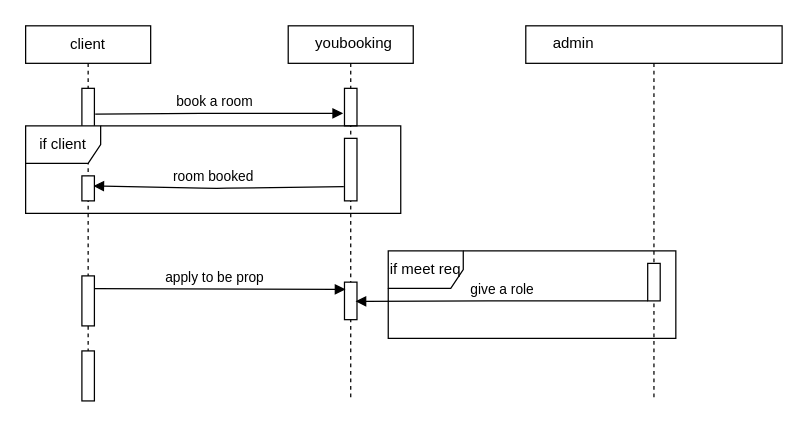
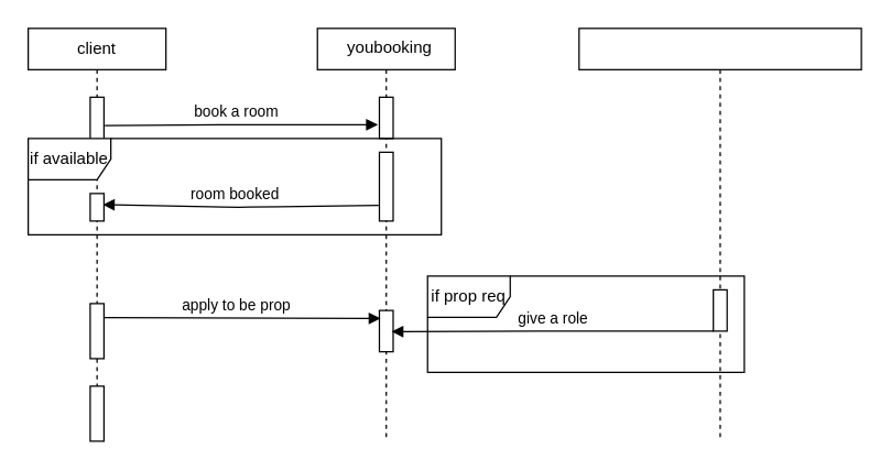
  <mxCell id="0" />
  <mxCell id="1" parent="0" />
  <mxCell id="2" value="client" style="shape=umlLifeline;perimeter=lifelinePerimeter;whiteSpace=wrap;html=1;container=1;collapsible=0;recursiveResize=0;outlineConnect=0;size=30;" vertex="1" parent="1"><mxGeometry x="20" y="20" width="100" height="300" as="geometry" /></mxCell>
  <mxCell id="3" value="" style="html=1;points=[];perimeter=orthogonalPerimeter;" vertex="1" parent="2"><mxGeometry x="45" y="50" width="10" height="40" as="geometry" /></mxCell>
  <mxCell id="4" value="" style="html=1;points=[];perimeter=orthogonalPerimeter;" vertex="1" parent="2"><mxGeometry x="45" y="200" width="10" height="40" as="geometry" /></mxCell>
  <mxCell id="5" value="" style="html=1;points=[];perimeter=orthogonalPerimeter;" vertex="1" parent="2"><mxGeometry x="45" y="260" width="10" height="40" as="geometry" /></mxCell>
  <mxCell id="6" value="&lt;div style=&quot;text-align: start;&quot;&gt;&lt;span style=&quot;background-color: initial; font-size: 0px;&quot;&gt;&lt;font face=&quot;monospace&quot; color=&quot;rgba(0, 0, 0, 0)&quot;&gt;youbooking&lt;/font&gt;&lt;/span&gt;&lt;/div&gt;" style="shape=umlLifeline;perimeter=lifelinePerimeter;whiteSpace=wrap;html=1;container=1;collapsible=0;recursiveResize=0;outlineConnect=0;size=30;" vertex="1" parent="1"><mxGeometry x="230" y="20" width="100" height="300" as="geometry" /></mxCell>
  <mxCell id="7" value="youbooking" style="text;whiteSpace=wrap;html=1;" vertex="1" parent="6"><mxGeometry x="20" width="90" height="20" as="geometry" /></mxCell>
  <mxCell id="8" value="" style="html=1;points=[];perimeter=orthogonalPerimeter;" vertex="1" parent="6"><mxGeometry x="45" y="50" width="10" height="30" as="geometry" /></mxCell>
  <mxCell id="9" value="" style="html=1;points=[];perimeter=orthogonalPerimeter;" vertex="1" parent="6"><mxGeometry x="45" y="205" width="10" height="30" as="geometry" /></mxCell>
  <mxCell id="10" value="&lt;div style=&quot;text-align: start;&quot;&gt;&lt;span style=&quot;background-color: initial; font-size: 0px;&quot;&gt;&lt;font face=&quot;monospace&quot; color=&quot;rgba(0, 0, 0, 0)&quot;&gt;youbooking&lt;/font&gt;&lt;/span&gt;&lt;/div&gt;" style="shape=umlLifeline;perimeter=lifelinePerimeter;whiteSpace=wrap;html=1;container=1;collapsible=0;recursiveResize=0;outlineConnect=0;size=30;" vertex="1" parent="1"><mxGeometry x="420" y="20" width="205" height="300" as="geometry" /></mxCell>
- <mxCell id="11" value="admin" style="text;whiteSpace=wrap;html=1;" vertex="1" parent="10"><mxGeometry x="20" width="90" height="20" as="geometry" /></mxCell>
- <mxCell id="12" value="if meet req" style="shape=umlFrame;whiteSpace=wrap;html=1;" vertex="1" parent="10"><mxGeometry x="-110" y="180" width="230" height="70" as="geometry" /></mxCell>
+ <mxCell id="12" value="if prop req" style="shape=umlFrame;whiteSpace=wrap;html=1;" vertex="1" parent="10"><mxGeometry x="-110" y="180" width="230" height="70" as="geometry" /></mxCell>
  <mxCell id="13" value="" style="html=1;points=[];perimeter=orthogonalPerimeter;" vertex="1" parent="10"><mxGeometry x="97.5" y="190" width="10" height="30" as="geometry" /></mxCell>
  <mxCell id="14" value="book a room" style="html=1;verticalAlign=bottom;endArrow=block;exitX=1.067;exitY=0.514;exitDx=0;exitDy=0;exitPerimeter=0;entryX=-0.109;entryY=0.667;entryDx=0;entryDy=0;entryPerimeter=0;" edge="1" parent="1" source="3" target="8"><mxGeometry x="-0.046" width="80" relative="1" as="geometry"><mxPoint x="80" y="90" as="sourcePoint" /><mxPoint x="280" y="90" as="targetPoint" /><Array as="points"><mxPoint x="170" y="90" /></Array><mxPoint as="offset" /></mxGeometry></mxCell>
- <mxCell id="15" value="if client" style="shape=umlFrame;whiteSpace=wrap;html=1;" vertex="1" parent="1"><mxGeometry x="20" y="100" width="300" height="70" as="geometry" /></mxCell>
+ <mxCell id="15" value="if available" style="shape=umlFrame;whiteSpace=wrap;html=1;" vertex="1" parent="1"><mxGeometry x="20" y="100" width="300" height="70" as="geometry" /></mxCell>
  <mxCell id="16" value="" style="html=1;points=[];perimeter=orthogonalPerimeter;" vertex="1" parent="1"><mxGeometry x="275" y="110" width="10" height="50" as="geometry" /></mxCell>
  <mxCell id="17" value="room booked" style="html=1;verticalAlign=bottom;endArrow=none;entryX=-0.055;entryY=0.772;entryDx=0;entryDy=0;entryPerimeter=0;startArrow=block;startFill=1;endFill=0;exitX=0.918;exitY=0.404;exitDx=0;exitDy=0;exitPerimeter=0;" edge="1" parent="1" source="18" target="16"><mxGeometry x="-0.046" width="80" relative="1" as="geometry"><mxPoint x="70" y="140" as="sourcePoint" /><mxPoint x="275" y="140.01" as="targetPoint" /><Array as="points"><mxPoint x="171" y="150" /></Array><mxPoint as="offset" /></mxGeometry></mxCell>
  <mxCell id="18" value="" style="html=1;points=[];perimeter=orthogonalPerimeter;" vertex="1" parent="1"><mxGeometry x="65" y="140" width="10" height="20" as="geometry" /></mxCell>
  <mxCell id="19" value="apply to be prop" style="html=1;verticalAlign=bottom;endArrow=block;exitX=1.009;exitY=0.255;exitDx=0;exitDy=0;exitPerimeter=0;entryX=0.079;entryY=0.192;entryDx=0;entryDy=0;entryPerimeter=0;" edge="1" parent="1" source="4" target="9"><mxGeometry x="-0.046" width="80" relative="1" as="geometry"><mxPoint x="80" y="190" as="sourcePoint" /><mxPoint x="270" y="190" as="targetPoint" /><Array as="points" /><mxPoint as="offset" /></mxGeometry></mxCell>
  <mxCell id="20" value="give a role" style="html=1;verticalAlign=bottom;endArrow=none;exitX=0.884;exitY=0.511;exitDx=0;exitDy=0;exitPerimeter=0;startArrow=block;startFill=1;endFill=0;" edge="1" parent="1" source="9" target="13"><mxGeometry width="80" relative="1" as="geometry"><mxPoint x="310" y="229.9" as="sourcePoint" /><mxPoint x="480" y="230" as="targetPoint" /><Array as="points"><mxPoint x="400" y="240" /></Array></mxGeometry></mxCell>
